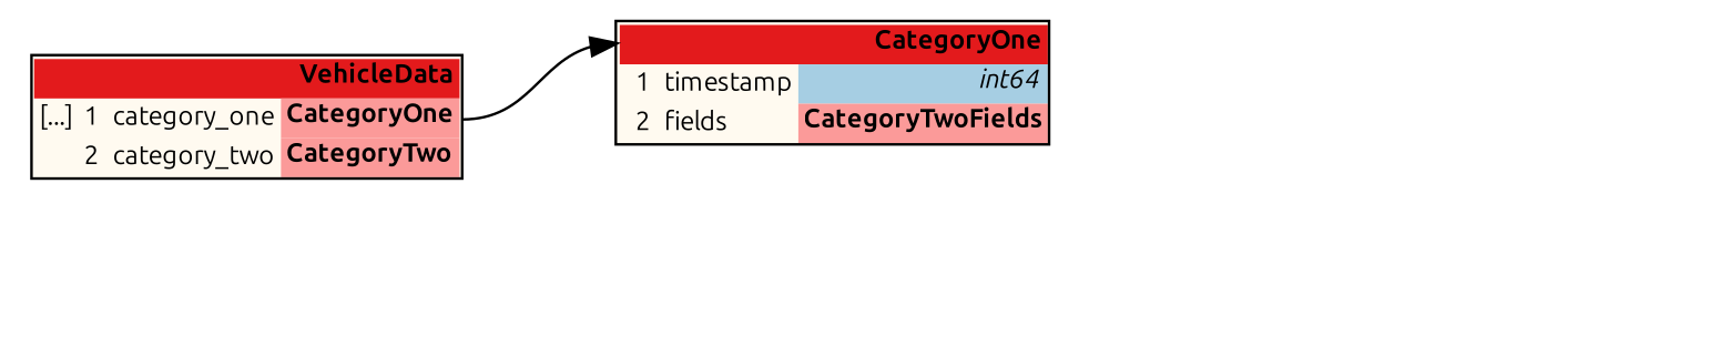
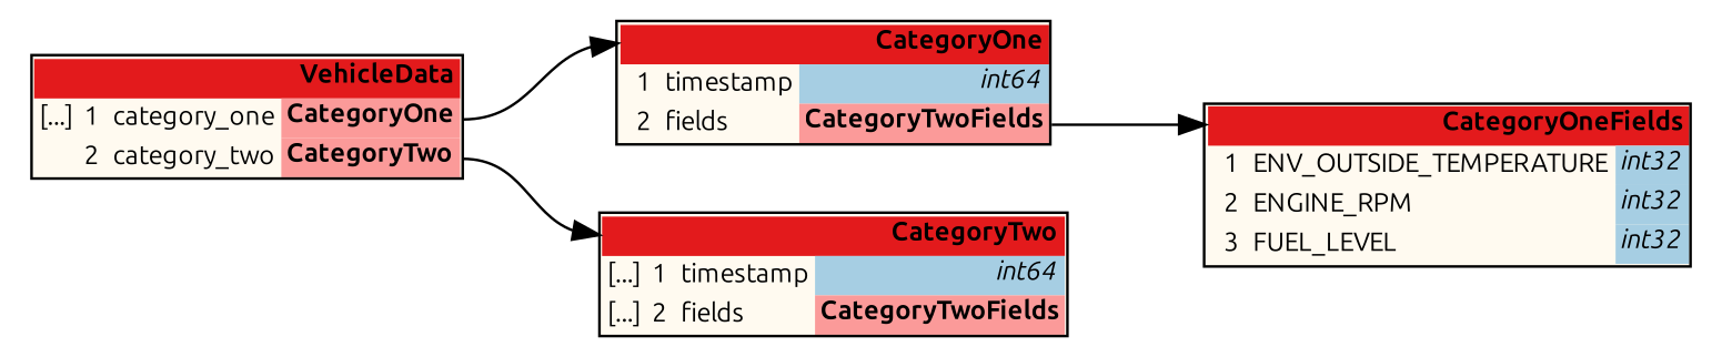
  digraph {
    rankdir=LR
    node [fontname=Ubuntu fontsize=10 shape=plaintext]
    edge [color="#000000" headport=header]
    n1 [label=<<TABLE BORDER="1" CELLBORDER="0" CELLSPACING="0" BGCOLOR="#fffaf0"><TR><TD COLSPAN="4" PORT="header" BGCOLOR="#e31a1c" ALIGN="right"><b>VehicleData</b></TD></TR><TR><TD ALIGN="right">[...]</TD><TD ALIGN="right">1</TD><TD ALIGN="left">category_one</TD><TD BGCOLOR="#fb9a99" PORT="pocategory_one" ALIGN="right"><b>CategoryOne</b></TD></TR><TR><TD ALIGN="right"></TD><TD ALIGN="right">2</TD><TD ALIGN="left">category_two</TD><TD BGCOLOR="#fb9a99" PORT="pocategory_two" ALIGN="right"><b>CategoryTwo</b></TD></TR></TABLE>>]
    n2 [label=<<TABLE BORDER="1" CELLBORDER="0" CELLSPACING="0" BGCOLOR="#fffaf0"><TR><TD COLSPAN="4" PORT="header" BGCOLOR="#e31a1c" ALIGN="right"><b>CategoryOne</b></TD></TR><TR><TD ALIGN="right"></TD><TD ALIGN="right">1</TD><TD ALIGN="left">timestamp</TD><TD BGCOLOR="#a6cee3" PORT="potimestamp" ALIGN="right" TITLE="int64"><i>int64</i></TD></TR><TR><TD ALIGN="right"></TD><TD ALIGN="right">2</TD><TD ALIGN="left">fields</TD><TD BGCOLOR="#fb9a99" PORT="pofields" ALIGN="right"><b>CategoryTwoFields</b></TD></TR></TABLE>>]
+   n3 [label=<<TABLE BORDER="1" CELLBORDER="0" CELLSPACING="0" BGCOLOR="#fffaf0"><TR><TD COLSPAN="4" PORT="header" BGCOLOR="#e31a1c" ALIGN="right"><b>CategoryTwo</b></TD></TR><TR><TD ALIGN="right">[...]</TD><TD ALIGN="right">1</TD><TD ALIGN="left">timestamp</TD><TD BGCOLOR="#a6cee3" PORT="potimestamp" ALIGN="right" TITLE="int64"><i>int64</i></TD></TR><TR><TD ALIGN="right">[...]</TD><TD ALIGN="right">2</TD><TD ALIGN="left">fields</TD><TD BGCOLOR="#fb9a99" PORT="pofields" ALIGN="right"><b>CategoryTwoFields</b></TD></TR></TABLE>>]
+   n4 [label=<<TABLE BORDER="1" CELLBORDER="0" CELLSPACING="0" BGCOLOR="#fffaf0"><TR><TD COLSPAN="4" PORT="header" BGCOLOR="#e31a1c" ALIGN="right"><b>CategoryOneFields</b></TD></TR><TR><TD ALIGN="right"></TD><TD ALIGN="right">1</TD><TD ALIGN="left">ENV_OUTSIDE_TEMPERATURE</TD><TD BGCOLOR="#a6cee3" PORT="poENV_OUTSIDE_TEMPERATURE" ALIGN="right" TITLE="int32"><i>int32</i></TD></TR><TR><TD ALIGN="right"></TD><TD ALIGN="right">2</TD><TD ALIGN="left">ENGINE_RPM</TD><TD BGCOLOR="#a6cee3" PORT="poENGINE_RPM" ALIGN="right" TITLE="int32"><i>int32</i></TD></TR><TR><TD ALIGN="right"></TD><TD ALIGN="right">3</TD><TD ALIGN="left">FUEL_LEVEL</TD><TD BGCOLOR="#a6cee3" PORT="poFUEL_LEVEL" ALIGN="right" TITLE="int32"><i>int32</i></TD></TR></TABLE>>]
    n1 -> n2 [tailport="pocategory_one:e"]
+   n1 -> n3 [tailport="pocategory_two:e"]
+   n2 -> n4 [tailport="pofields:e"]
  }
